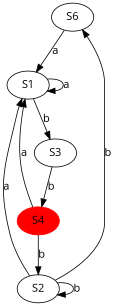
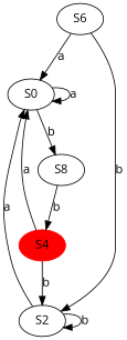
  digraph {
    fontname="Open Sans"
    node [fontname="Open Sans"]
    edge [fontname="Open Sans"]
    n1 [label=S6]
-   S1
+   S1 [label=S0]
    S2
-   S3
+   S3 [label=S8]
    S4 [color=red style=filled]
    n1 -> S1 [label=a]
-   S2 -> n1 [label=b]
+   n1 -> S2 [label=b]
    S1 -> S1 [label=a]
    S1 -> S3 [label=b]
    S2 -> S1 [label=a]
    S2 -> S2 [label=b]
    S3 -> S4 [label=b]
    S4 -> S1 [label=a]
    S4 -> S2 [label=b]
  }
